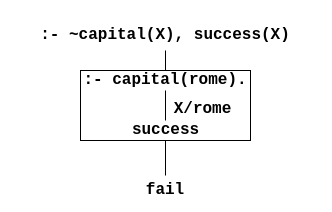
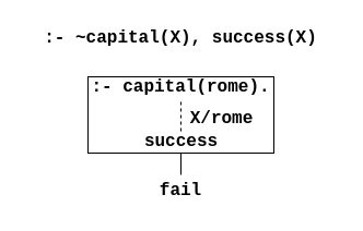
  <mxCell id="0" />
  <mxCell id="1" parent="0" />
  <mxCell id="2" value="" style="rounded=0;whiteSpace=wrap;html=1;fillColor=none;fontStyle=1" vertex="1" parent="1"><mxGeometry x="80" y="70" width="170" height="70" as="geometry" /></mxCell>
  <mxCell id="3" value="&lt;font face=&quot;Courier New&quot; style=&quot;font-size: 16px;&quot;&gt;:- ~capital(X), &lt;/font&gt;&lt;font face=&quot;Courier New&quot; style=&quot;font-size: 16px;&quot;&gt;success(X) &lt;/font&gt;" style="text;html=1;strokeColor=none;fillColor=none;align=center;verticalAlign=middle;whiteSpace=wrap;rounded=0;fontFamily=Courier New;fontSize=16;fontStyle=1" vertex="1" parent="1"><mxGeometry x="20" y="20" width="290" height="30" as="geometry" /></mxCell>
- <mxCell id="4" value="" style="endArrow=none;html=1;rounded=0;entryX=0.5;entryY=1;entryDx=0;entryDy=0;exitX=0.5;exitY=0;exitDx=0;exitDy=0;fontStyle=1" edge="1" parent="1" source="5" target="3"><mxGeometry width="50" height="50" relative="1" as="geometry"><mxPoint x="-9" y="190" as="sourcePoint" /><mxPoint x="-4" y="150" as="targetPoint" /></mxGeometry></mxCell>
  <mxCell id="5" value="&lt;font face=&quot;Courier New&quot; style=&quot;font-size: 16px;&quot;&gt;:- capital(rome).&lt;br style=&quot;font-size: 16px;&quot;&gt;&lt;/font&gt;" style="text;html=1;strokeColor=none;fillColor=none;align=center;verticalAlign=middle;whiteSpace=wrap;rounded=0;fontFamily=Courier New;fontSize=16;fontStyle=1" vertex="1" parent="1"><mxGeometry x="80" y="70" width="170" height="20" as="geometry" /></mxCell>
- <mxCell id="6" value="" style="endArrow=none;html=1;rounded=0;entryX=0.5;entryY=1;entryDx=0;entryDy=0;exitX=0.5;exitY=0;exitDx=0;exitDy=0;fontStyle=1" edge="1" parent="1" source="8" target="5"><mxGeometry width="50" height="50" relative="1" as="geometry"><mxPoint x="165" y="120" as="sourcePoint" /><mxPoint x="260" y="70" as="targetPoint" /></mxGeometry></mxCell>
+ <mxCell id="6" value="" style="endArrow=none;html=1;rounded=0;entryX=0.5;entryY=1;entryDx=0;entryDy=0;exitX=0.5;exitY=0;exitDx=0;exitDy=0;fontStyle=1;dashed=1;" edge="1" parent="1" source="8" target="5"><mxGeometry width="50" height="50" relative="1" as="geometry"><mxPoint x="165" y="120" as="sourcePoint" /><mxPoint x="260" y="70" as="targetPoint" /></mxGeometry></mxCell>
  <mxCell id="7" value="&lt;font style=&quot;font-size: 16px;&quot; face=&quot;Courier New&quot;&gt;X/rome&lt;/font&gt;" style="edgeLabel;html=1;align=center;verticalAlign=middle;resizable=0;points=[];fontStyle=1" vertex="1" connectable="0" parent="6"><mxGeometry x="0.6" y="1" relative="1" as="geometry"><mxPoint x="37" y="12" as="offset" /></mxGeometry></mxCell>
  <mxCell id="8" value="success" style="text;html=1;strokeColor=none;fillColor=none;align=center;verticalAlign=middle;whiteSpace=wrap;rounded=0;fontFamily=Courier New;fontSize=16;fontStyle=1" vertex="1" parent="1"><mxGeometry x="120.5" y="120" width="89" height="20" as="geometry" /></mxCell>
- <mxCell id="9" value="fail" style="text;html=1;strokeColor=none;fillColor=none;align=center;verticalAlign=middle;whiteSpace=wrap;rounded=0;fontFamily=Courier New;fontSize=16;fontStyle=1" vertex="1" parent="1"><mxGeometry x="75" y="175" width="180" height="30" as="geometry" /></mxCell>
+ <mxCell id="9" value="fail" style="text;html=1;strokeColor=none;fillColor=none;align=center;verticalAlign=middle;whiteSpace=wrap;rounded=0;fontFamily=Courier New;fontSize=16;fontStyle=1" vertex="1" parent="1"><mxGeometry x="75" y="160" width="180" height="30" as="geometry" /></mxCell>
  <mxCell id="10" value="" style="endArrow=none;html=1;rounded=0;entryX=0.5;entryY=1;entryDx=0;entryDy=0;exitX=0.5;exitY=0;exitDx=0;exitDy=0;fontStyle=1" edge="1" parent="1" source="9" target="2"><mxGeometry width="50" height="50" relative="1" as="geometry"><mxPoint x="200" y="160" as="sourcePoint" /><mxPoint x="250" y="110" as="targetPoint" /></mxGeometry></mxCell>
